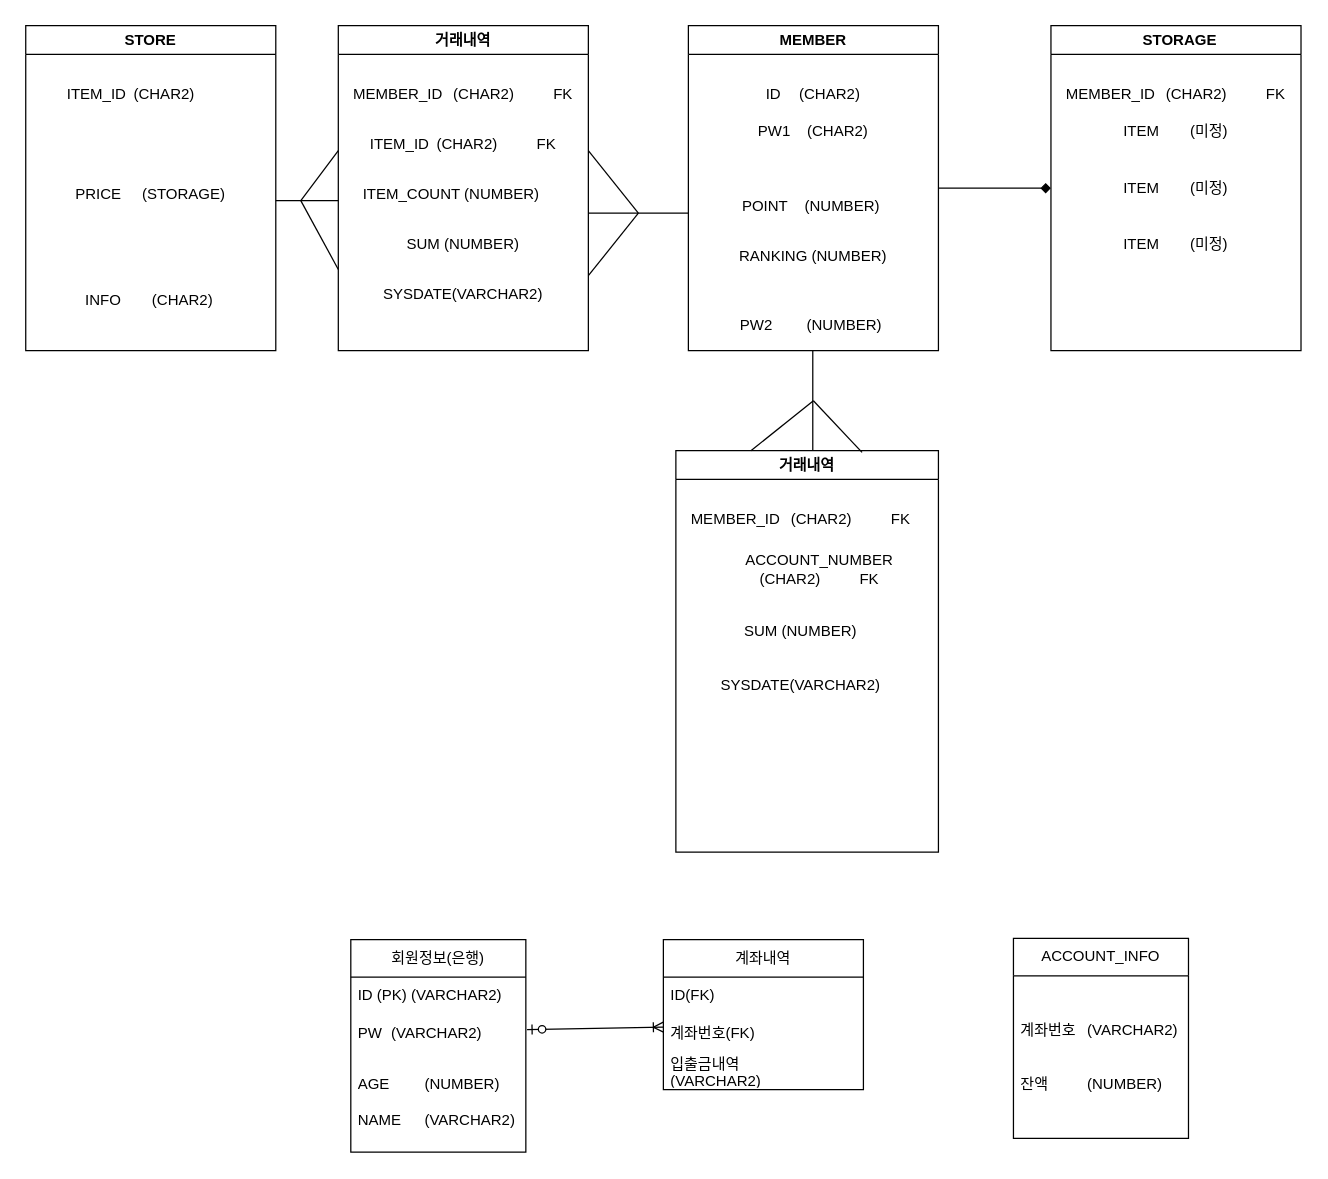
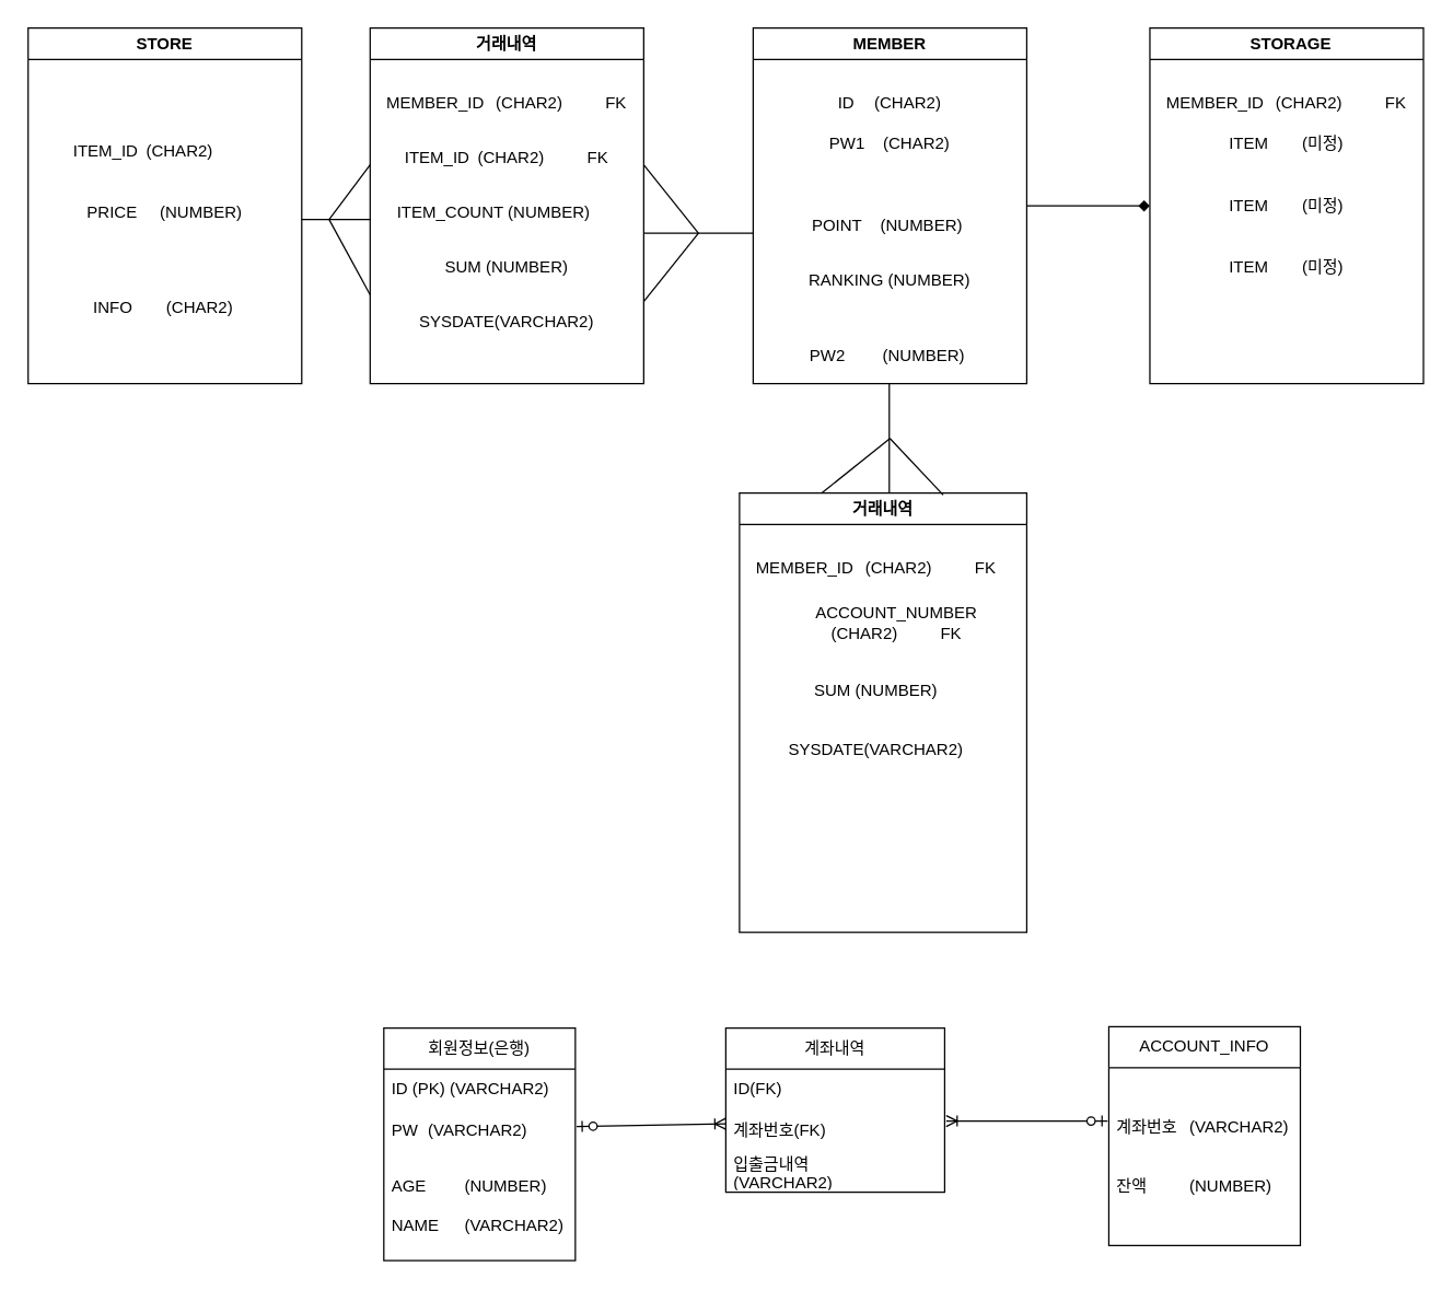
  <mxCell id="0" />
  <mxCell id="1" parent="0" />
  <mxCell id="2" value="MEMBER" style="swimlane;whiteSpace=wrap;html=1;startSize=23;" parent="1" vertex="1"><mxGeometry x="550" y="20" width="200" height="260" as="geometry" /></mxCell>
  <mxCell id="3" value="ID&lt;span style=&quot;white-space: pre;&quot;&gt;&#09;&lt;/span&gt;(CHAR2)" style="text;html=1;strokeColor=none;fillColor=none;align=center;verticalAlign=middle;whiteSpace=wrap;rounded=0;" parent="2" vertex="1"><mxGeometry x="10" y="40" width="180" height="30" as="geometry" /></mxCell>
  <mxCell id="4" value="PW1&lt;span style=&quot;&quot;&gt;&lt;span style=&quot;white-space: pre;&quot;&gt;&amp;nbsp;&amp;nbsp;&amp;nbsp;&amp;nbsp;&lt;/span&gt;&lt;/span&gt;(CHAR2)" style="text;html=1;strokeColor=none;fillColor=none;align=center;verticalAlign=middle;whiteSpace=wrap;rounded=0;" parent="2" vertex="1"><mxGeometry x="10" y="70" width="180" height="30" as="geometry" /></mxCell>
  <mxCell id="5" value="PW2&lt;span style=&quot;white-space: pre;&quot;&gt;&#09;&lt;/span&gt;(NUMBER)&amp;nbsp;" style="text;html=1;strokeColor=none;fillColor=none;align=center;verticalAlign=middle;whiteSpace=wrap;rounded=0;" parent="2" vertex="1"><mxGeometry x="10" y="225" width="180" height="30" as="geometry" /></mxCell>
  <mxCell id="6" value="POINT&lt;span style=&quot;&quot;&gt;&lt;span style=&quot;white-space: pre;&quot;&gt;&amp;nbsp;&amp;nbsp;&amp;nbsp;&amp;nbsp;&lt;/span&gt;&lt;/span&gt;(NUMBER)&amp;nbsp;" style="text;html=1;strokeColor=none;fillColor=none;align=center;verticalAlign=middle;whiteSpace=wrap;rounded=0;" parent="2" vertex="1"><mxGeometry x="10" y="130" width="180" height="30" as="geometry" /></mxCell>
  <mxCell id="7" value="RANKING (NUMBER)" style="text;html=1;strokeColor=none;fillColor=none;align=center;verticalAlign=middle;whiteSpace=wrap;rounded=0;" parent="2" vertex="1"><mxGeometry x="10" y="170" width="180" height="30" as="geometry" /></mxCell>
  <mxCell id="8" value="STORE" style="swimlane;whiteSpace=wrap;html=1;" parent="1" vertex="1"><mxGeometry x="20" y="20" width="200" height="260" as="geometry" /></mxCell>
- <mxCell id="9" value="ITEM_ID&lt;span style=&quot;white-space: pre;&quot;&gt;&#09;&lt;/span&gt;(CHAR2)&lt;span style=&quot;white-space: pre;&quot;&gt;&#09;&lt;span style=&quot;white-space: pre;&quot;&gt;&#09;&lt;/span&gt;&lt;/span&gt;" style="text;html=1;strokeColor=none;fillColor=none;align=center;verticalAlign=middle;whiteSpace=wrap;rounded=0;" parent="8" vertex="1"><mxGeometry x="10" y="40" width="180" height="30" as="geometry" /></mxCell>
- <mxCell id="10" value="INFO&lt;span style=&quot;white-space: pre;&quot;&gt;&#09;&lt;/span&gt;(CHAR2)" style="text;html=1;strokeColor=none;fillColor=none;align=center;verticalAlign=middle;whiteSpace=wrap;rounded=0;" parent="8" vertex="1"><mxGeometry x="9" y="205" width="180" height="30" as="geometry" /></mxCell>
- <mxCell id="11" value="PRICE&lt;span style=&quot;white-space: pre;&quot;&gt;&#09;&lt;/span&gt;(STORAGE)" style="text;html=1;strokeColor=none;fillColor=none;align=center;verticalAlign=middle;whiteSpace=wrap;rounded=0;" parent="8" vertex="1"><mxGeometry x="10" y="120" width="180" height="30" as="geometry" /></mxCell>
+ <mxCell id="9" value="ITEM_ID&lt;span style=&quot;white-space: pre;&quot;&gt;&#09;&lt;/span&gt;(CHAR2)&lt;span style=&quot;white-space: pre;&quot;&gt;&#09;&lt;span style=&quot;white-space: pre;&quot;&gt;&#09;&lt;/span&gt;&lt;/span&gt;" style="text;html=1;strokeColor=none;fillColor=none;align=center;verticalAlign=middle;whiteSpace=wrap;rounded=0;" parent="8" vertex="1"><mxGeometry x="10" y="75" width="180" height="30" as="geometry" /></mxCell>
+ <mxCell id="10" value="INFO&lt;span style=&quot;white-space: pre;&quot;&gt;&#09;&lt;/span&gt;(CHAR2)" style="text;html=1;strokeColor=none;fillColor=none;align=center;verticalAlign=middle;whiteSpace=wrap;rounded=0;" parent="8" vertex="1"><mxGeometry x="9" y="190" width="180" height="30" as="geometry" /></mxCell>
+ <mxCell id="11" value="PRICE&lt;span style=&quot;white-space: pre;&quot;&gt;&#09;&lt;/span&gt;(NUMBER)" style="text;html=1;strokeColor=none;fillColor=none;align=center;verticalAlign=middle;whiteSpace=wrap;rounded=0;" parent="8" vertex="1"><mxGeometry x="10" y="120" width="180" height="30" as="geometry" /></mxCell>
  <mxCell id="12" value="거래내역" style="swimlane;whiteSpace=wrap;html=1;" parent="1" vertex="1"><mxGeometry x="270" y="20" width="200" height="260" as="geometry" /></mxCell>
  <mxCell id="13" value="" style="endArrow=none;html=1;rounded=0;exitX=0;exitY=0.75;exitDx=0;exitDy=0;" parent="12" source="12" edge="1"><mxGeometry width="50" height="50" relative="1" as="geometry"><mxPoint x="-50" y="190" as="sourcePoint" /><mxPoint x="-30" y="140" as="targetPoint" /></mxGeometry></mxCell>
  <mxCell id="14" value="MEMBER_ID&lt;span style=&quot;white-space: pre;&quot;&gt;&#09;&lt;/span&gt;(CHAR2)&lt;span style=&quot;white-space: pre;&quot;&gt;&#09;&lt;span style=&quot;white-space: pre;&quot;&gt;&#09;&lt;/span&gt;F&lt;/span&gt;K" style="text;html=1;strokeColor=none;fillColor=none;align=center;verticalAlign=middle;whiteSpace=wrap;rounded=0;" parent="12" vertex="1"><mxGeometry x="10" y="40" width="180" height="30" as="geometry" /></mxCell>
  <mxCell id="15" value="ITEM_ID&lt;span style=&quot;white-space: pre;&quot;&gt;&#09;&lt;/span&gt;(CHAR2)&lt;span style=&quot;white-space: pre;&quot;&gt;&#09;&lt;span style=&quot;white-space: pre;&quot;&gt;&#09;&lt;/span&gt;F&lt;/span&gt;K" style="text;html=1;strokeColor=none;fillColor=none;align=center;verticalAlign=middle;whiteSpace=wrap;rounded=0;" parent="12" vertex="1"><mxGeometry x="10" y="80" width="180" height="30" as="geometry" /></mxCell>
  <mxCell id="16" value="ITEM_COUNT (NUMBER)&lt;span style=&quot;white-space: pre;&quot;&gt;&#09;&lt;/span&gt;" style="text;html=1;strokeColor=none;fillColor=none;align=center;verticalAlign=middle;whiteSpace=wrap;rounded=0;" parent="12" vertex="1"><mxGeometry x="10" y="120" width="180" height="30" as="geometry" /></mxCell>
  <mxCell id="17" value="SUM (NUMBER)" style="text;html=1;strokeColor=none;fillColor=none;align=center;verticalAlign=middle;whiteSpace=wrap;rounded=0;" parent="12" vertex="1"><mxGeometry x="10" y="160" width="180" height="30" as="geometry" /></mxCell>
  <mxCell id="18" value="SYSDATE(VARCHAR2)" style="text;html=1;strokeColor=none;fillColor=none;align=center;verticalAlign=middle;whiteSpace=wrap;rounded=0;" parent="12" vertex="1"><mxGeometry x="10" y="200" width="180" height="30" as="geometry" /></mxCell>
  <mxCell id="19" value="" style="endArrow=none;html=1;rounded=0;" parent="1" edge="1"><mxGeometry width="50" height="50" relative="1" as="geometry"><mxPoint x="470" y="170" as="sourcePoint" /><mxPoint x="550" y="170" as="targetPoint" /></mxGeometry></mxCell>
  <mxCell id="20" value="" style="endArrow=none;html=1;rounded=0;" parent="1" edge="1"><mxGeometry width="50" height="50" relative="1" as="geometry"><mxPoint x="220" y="160" as="sourcePoint" /><mxPoint x="270" y="160" as="targetPoint" /></mxGeometry></mxCell>
  <mxCell id="21" value="" style="endArrow=none;html=1;rounded=0;" parent="1" edge="1"><mxGeometry width="50" height="50" relative="1" as="geometry"><mxPoint x="470" y="120" as="sourcePoint" /><mxPoint x="510" y="170" as="targetPoint" /></mxGeometry></mxCell>
  <mxCell id="22" value="" style="endArrow=none;html=1;rounded=0;" parent="1" edge="1"><mxGeometry width="50" height="50" relative="1" as="geometry"><mxPoint x="470" y="220" as="sourcePoint" /><mxPoint x="510" y="170" as="targetPoint" /></mxGeometry></mxCell>
  <mxCell id="23" value="" style="endArrow=none;html=1;rounded=0;" parent="1" edge="1"><mxGeometry width="50" height="50" relative="1" as="geometry"><mxPoint x="270" y="120" as="sourcePoint" /><mxPoint x="240" y="160" as="targetPoint" /></mxGeometry></mxCell>
  <mxCell id="24" value="&amp;nbsp; STORAGE" style="swimlane;whiteSpace=wrap;html=1;startSize=23;" parent="1" vertex="1"><mxGeometry x="840" y="20" width="200" height="260" as="geometry" /></mxCell>
  <mxCell id="25" value="ITEM&lt;span style=&quot;white-space: pre;&quot;&gt;&#09;&lt;/span&gt;(미정)" style="text;html=1;strokeColor=none;fillColor=none;align=center;verticalAlign=middle;whiteSpace=wrap;rounded=0;" parent="24" vertex="1"><mxGeometry x="10" y="160" width="180" height="30" as="geometry" /></mxCell>
  <mxCell id="26" value="ITEM&lt;span style=&quot;white-space: pre;&quot;&gt;&#09;&lt;/span&gt;(미정)" style="text;html=1;strokeColor=none;fillColor=none;align=center;verticalAlign=middle;whiteSpace=wrap;rounded=0;" parent="24" vertex="1"><mxGeometry x="10" y="115" width="180" height="30" as="geometry" /></mxCell>
  <mxCell id="27" value="ITEM&lt;span style=&quot;white-space: pre;&quot;&gt;&#09;&lt;/span&gt;(미정)" style="text;html=1;strokeColor=none;fillColor=none;align=center;verticalAlign=middle;whiteSpace=wrap;rounded=0;" parent="24" vertex="1"><mxGeometry x="10" y="70" width="180" height="30" as="geometry" /></mxCell>
  <mxCell id="28" value="MEMBER_ID&lt;span style=&quot;white-space: pre;&quot;&gt;&#09;&lt;/span&gt;(CHAR2)&lt;span style=&quot;white-space: pre;&quot;&gt;&#09;&lt;span style=&quot;white-space: pre;&quot;&gt;&#09;&lt;/span&gt;F&lt;/span&gt;K" style="text;html=1;strokeColor=none;fillColor=none;align=center;verticalAlign=middle;whiteSpace=wrap;rounded=0;" parent="24" vertex="1"><mxGeometry x="10" y="40" width="180" height="30" as="geometry" /></mxCell>
  <mxCell id="29" value="" style="endArrow=diamond;html=1;rounded=0;entryX=0;entryY=0.5;entryDx=0;entryDy=0;exitX=1;exitY=0.5;exitDx=0;exitDy=0;" parent="1" source="2" target="24" edge="1"><mxGeometry width="50" height="50" relative="1" as="geometry"><mxPoint x="650" y="60" as="sourcePoint" /><mxPoint x="700" y="10" as="targetPoint" /></mxGeometry></mxCell>
  <mxCell id="30" value="" style="endArrow=none;html=1;rounded=0;" parent="1" edge="1"><mxGeometry width="50" height="50" relative="1" as="geometry"><mxPoint x="649.5" y="360" as="sourcePoint" /><mxPoint x="649.5" y="280" as="targetPoint" /></mxGeometry></mxCell>
  <mxCell id="31" value="거래내역" style="swimlane;whiteSpace=wrap;html=1;" parent="1" vertex="1"><mxGeometry x="540" y="360" width="210" height="321" as="geometry" /></mxCell>
  <mxCell id="32" value="MEMBER_ID&lt;span style=&quot;white-space: pre;&quot;&gt;&#09;&lt;/span&gt;(CHAR2)&lt;span style=&quot;white-space: pre;&quot;&gt;&#09;&lt;span style=&quot;white-space: pre;&quot;&gt;&#09;&lt;/span&gt;F&lt;/span&gt;K" style="text;html=1;strokeColor=none;fillColor=none;align=center;verticalAlign=middle;whiteSpace=wrap;rounded=0;" parent="31" vertex="1"><mxGeometry x="10" y="40" width="180" height="30" as="geometry" /></mxCell>
  <mxCell id="33" value="ACCOUNT_NUMBER&lt;br&gt;(CHAR2)&lt;span style=&quot;white-space: pre;&quot;&gt;&#09;&lt;span style=&quot;white-space: pre;&quot;&gt;&#09;&lt;/span&gt;F&lt;/span&gt;K" style="text;html=1;strokeColor=none;fillColor=none;align=center;verticalAlign=middle;whiteSpace=wrap;rounded=0;" parent="31" vertex="1"><mxGeometry x="25" y="80" width="180" height="30" as="geometry" /></mxCell>
  <mxCell id="34" value="SUM (NUMBER)" style="text;html=1;strokeColor=none;fillColor=none;align=center;verticalAlign=middle;whiteSpace=wrap;rounded=0;" parent="31" vertex="1"><mxGeometry x="10" y="130" width="180" height="30" as="geometry" /></mxCell>
  <mxCell id="35" value="SYSDATE(VARCHAR2)&lt;br&gt;&lt;br&gt;" style="text;html=1;strokeColor=none;fillColor=none;align=center;verticalAlign=middle;whiteSpace=wrap;rounded=0;" parent="31" vertex="1"><mxGeometry x="10" y="180" width="180" height="30" as="geometry" /></mxCell>
  <mxCell id="36" value="" style="endArrow=none;html=1;rounded=0;" parent="1" edge="1"><mxGeometry width="50" height="50" relative="1" as="geometry"><mxPoint x="600" y="360" as="sourcePoint" /><mxPoint x="650" y="320" as="targetPoint" /></mxGeometry></mxCell>
  <mxCell id="37" value="" style="endArrow=none;html=1;rounded=0;entryX=0.709;entryY=0.004;entryDx=0;entryDy=0;entryPerimeter=0;" parent="1" target="31" edge="1"><mxGeometry width="50" height="50" relative="1" as="geometry"><mxPoint x="650" y="320" as="sourcePoint" /><mxPoint x="680" y="340" as="targetPoint" /></mxGeometry></mxCell>
  <mxCell id="38" value="회원정보(은행)" style="swimlane;fontStyle=0;childLayout=stackLayout;horizontal=1;startSize=30;horizontalStack=0;resizeParent=1;resizeParentMax=0;resizeLast=0;collapsible=1;marginBottom=0;whiteSpace=wrap;html=1;" parent="1" vertex="1"><mxGeometry x="280" y="751" width="140" height="170" as="geometry" /></mxCell>
  <mxCell id="39" value="ID (PK) (VARCHAR2)" style="text;strokeColor=none;fillColor=none;align=left;verticalAlign=middle;spacingLeft=4;spacingRight=4;overflow=hidden;points=[[0,0.5],[1,0.5]];portConstraint=eastwest;rotatable=0;whiteSpace=wrap;html=1;" parent="38" vertex="1"><mxGeometry y="30" width="140" height="30" as="geometry" /></mxCell>
  <mxCell id="40" value="PW&lt;span style=&quot;white-space: pre;&quot;&gt;&#09;&lt;/span&gt;(VARCHAR2)" style="text;strokeColor=none;fillColor=none;align=left;verticalAlign=middle;spacingLeft=4;spacingRight=4;overflow=hidden;points=[[0,0.5],[1,0.5]];portConstraint=eastwest;rotatable=0;whiteSpace=wrap;html=1;" parent="38" vertex="1"><mxGeometry y="60" width="140" height="30" as="geometry" /></mxCell>
  <mxCell id="41" value="AGE&lt;span style=&quot;white-space: pre;&quot;&gt;&#09;&lt;/span&gt;(NUMBER)&lt;br&gt;&lt;br&gt;NAME&lt;span style=&quot;white-space: pre;&quot;&gt;&#09;&lt;/span&gt;(VARCHAR2)" style="text;strokeColor=none;fillColor=none;align=left;verticalAlign=middle;spacingLeft=4;spacingRight=4;overflow=hidden;points=[[0,0.5],[1,0.5]];portConstraint=eastwest;rotatable=0;whiteSpace=wrap;html=1;" parent="38" vertex="1"><mxGeometry y="90" width="140" height="80" as="geometry" /></mxCell>
  <mxCell id="42" value="계좌내역" style="swimlane;fontStyle=0;childLayout=stackLayout;horizontal=1;startSize=30;horizontalStack=0;resizeParent=1;resizeParentMax=0;resizeLast=0;collapsible=1;marginBottom=0;whiteSpace=wrap;html=1;" parent="1" vertex="1"><mxGeometry x="530" y="751" width="160" height="120" as="geometry" /></mxCell>
  <mxCell id="43" value="ID(FK)" style="text;strokeColor=none;fillColor=none;align=left;verticalAlign=middle;spacingLeft=4;spacingRight=4;overflow=hidden;points=[[0,0.5],[1,0.5]];portConstraint=eastwest;rotatable=0;whiteSpace=wrap;html=1;" parent="42" vertex="1"><mxGeometry y="30" width="160" height="30" as="geometry" /></mxCell>
  <mxCell id="44" value="계좌번호(FK)" style="text;strokeColor=none;fillColor=none;align=left;verticalAlign=middle;spacingLeft=4;spacingRight=4;overflow=hidden;points=[[0,0.5],[1,0.5]];portConstraint=eastwest;rotatable=0;whiteSpace=wrap;html=1;" parent="42" vertex="1"><mxGeometry y="60" width="160" height="30" as="geometry" /></mxCell>
  <mxCell id="45" value="입출금내역&lt;span style=&quot;white-space: pre;&quot;&gt;&#09;&lt;/span&gt;&lt;br&gt;(VARCHAR2)" style="text;strokeColor=none;fillColor=none;align=left;verticalAlign=middle;spacingLeft=4;spacingRight=4;overflow=hidden;points=[[0,0.5],[1,0.5]];portConstraint=eastwest;rotatable=0;whiteSpace=wrap;html=1;" parent="42" vertex="1"><mxGeometry y="90" width="160" height="30" as="geometry" /></mxCell>
  <mxCell id="46" value="ACCOUNT_INFO" style="swimlane;fontStyle=0;childLayout=stackLayout;horizontal=1;startSize=30;horizontalStack=0;resizeParent=1;resizeParentMax=0;resizeLast=0;collapsible=1;marginBottom=0;whiteSpace=wrap;html=1;" parent="1" vertex="1"><mxGeometry x="810" y="750" width="140" height="160" as="geometry" /></mxCell>
  <mxCell id="47" value="계좌번호&lt;span style=&quot;white-space: pre;&quot;&gt;&#09;&lt;/span&gt;(VARCHAR2)&lt;br&gt;&lt;br&gt;&lt;br&gt;잔액&lt;span style=&quot;white-space: pre;&quot;&gt;&#09;&lt;/span&gt;&lt;span style=&quot;white-space: pre;&quot;&gt;&#09;&lt;/span&gt;(NUMBER)" style="text;strokeColor=none;fillColor=none;align=left;verticalAlign=middle;spacingLeft=4;spacingRight=4;overflow=hidden;points=[[0,0.5],[1,0.5]];portConstraint=eastwest;rotatable=0;whiteSpace=wrap;html=1;" parent="46" vertex="1"><mxGeometry y="30" width="140" height="130" as="geometry" /></mxCell>
  <mxCell id="48" value="" style="fontSize=12;html=1;endArrow=ERoneToMany;startArrow=ERzeroToOne;rounded=0;exitX=1.007;exitY=0.065;exitDx=0;exitDy=0;exitPerimeter=0;" parent="1" edge="1"><mxGeometry width="100" height="100" relative="1" as="geometry"><mxPoint x="420.98" y="822.95" as="sourcePoint" /><mxPoint x="530" y="821" as="targetPoint" /></mxGeometry></mxCell>
+ <mxCell id="49" value="" style="fontSize=12;html=1;endArrow=ERoneToMany;startArrow=ERzeroToOne;rounded=0;entryX=1.007;entryY=0.267;entryDx=0;entryDy=0;entryPerimeter=0;exitX=-0.007;exitY=0.3;exitDx=0;exitDy=0;exitPerimeter=0;" parent="1" source="47" target="44" edge="1"><mxGeometry width="100" height="100" relative="1" as="geometry"><mxPoint x="770" y="821" as="sourcePoint" /><mxPoint x="690" y="821" as="targetPoint" /></mxGeometry></mxCell>
